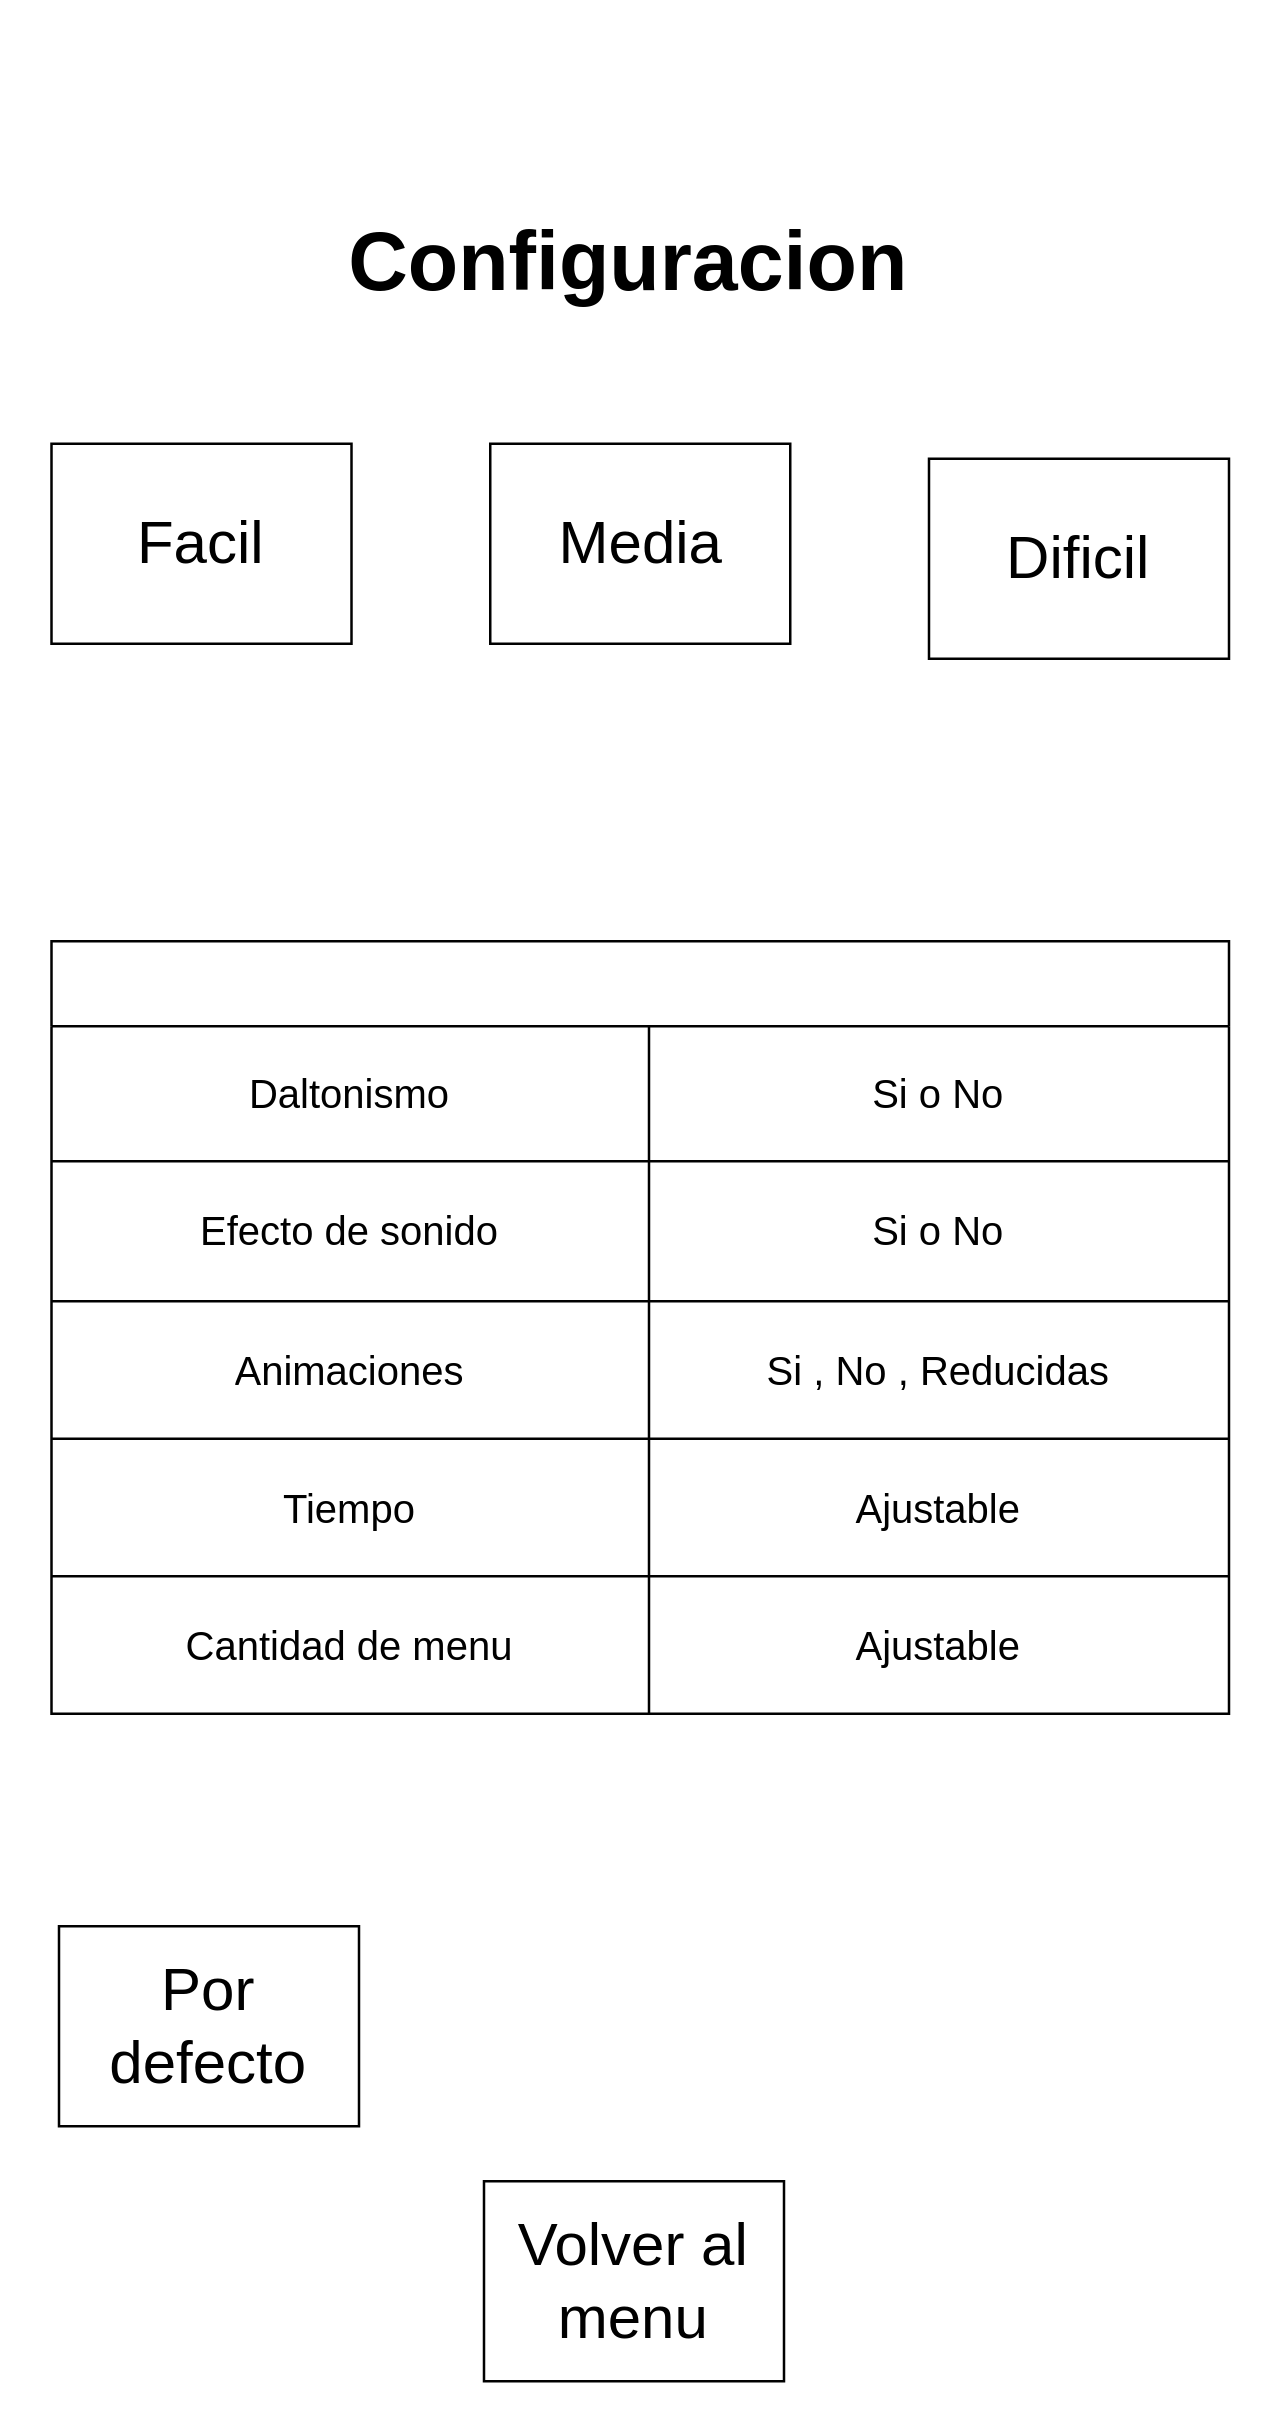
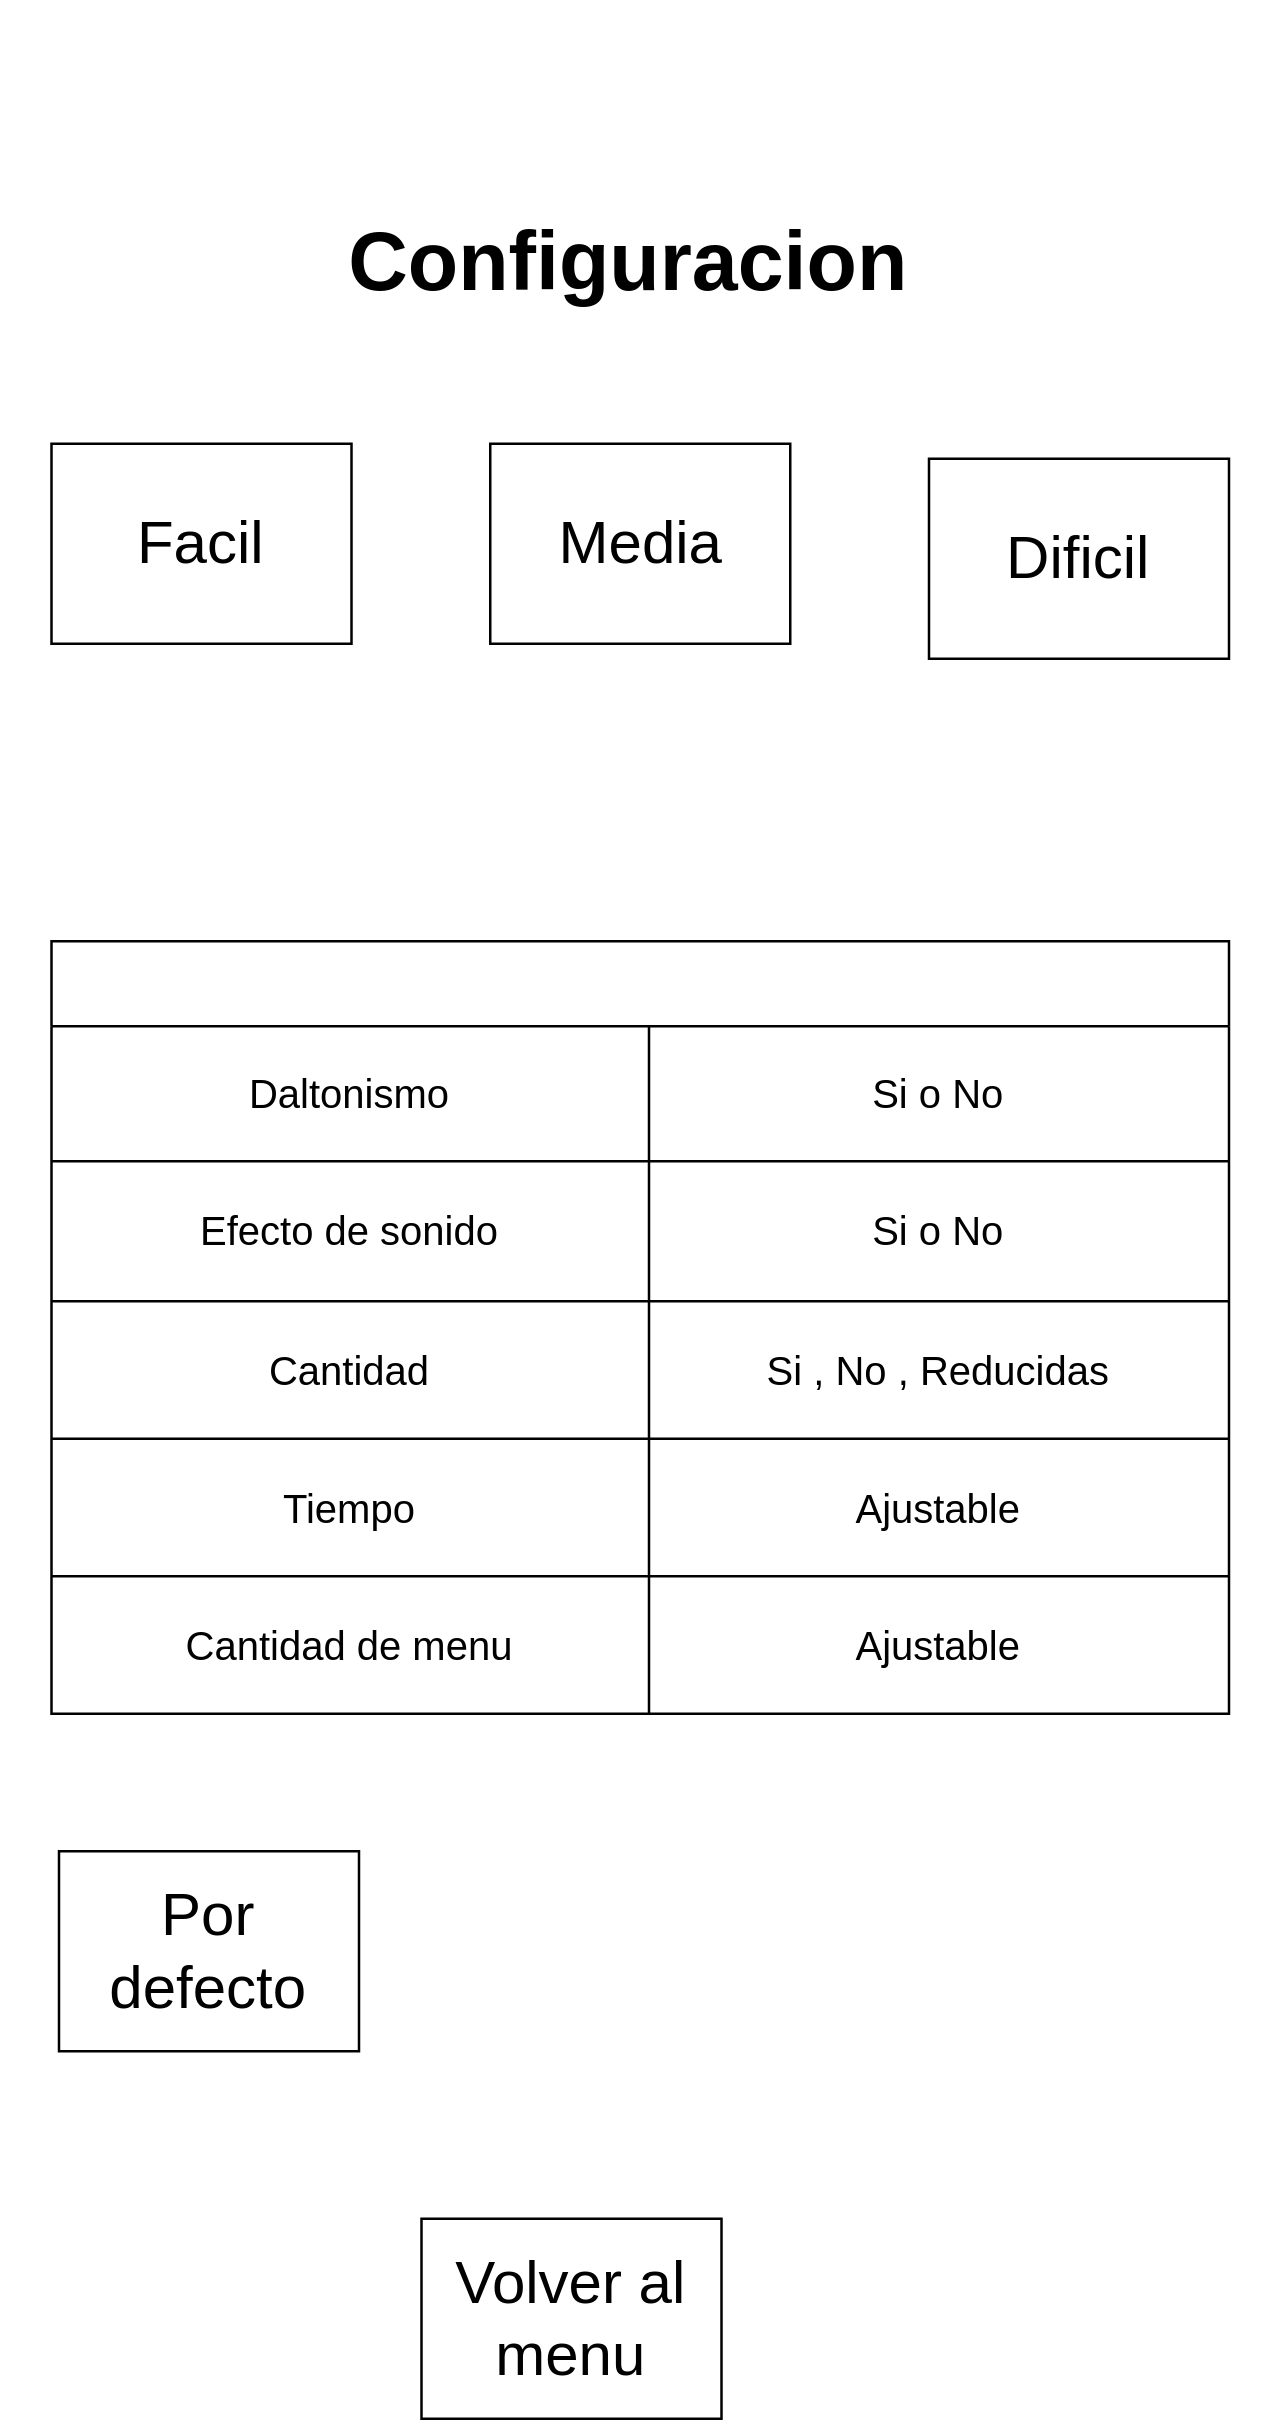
  <mxCell id="0" />
  <mxCell id="1" parent="0" />
  <mxCell id="2" value="" style="shape=table;startSize=34;container=1;collapsible=0;childLayout=tableLayout;strokeColor=default;fontSize=16;" vertex="1" parent="1"><mxGeometry x="20" y="376" width="471" height="309" as="geometry" /></mxCell>
  <mxCell id="3" style="shape=tableRow;horizontal=0;startSize=0;swimlaneHead=0;swimlaneBody=0;strokeColor=inherit;top=0;left=0;bottom=0;right=0;collapsible=0;dropTarget=0;fillColor=none;points=[[0,0.5],[1,0.5]];portConstraint=eastwest;fontSize=16;" vertex="1" parent="2"><mxGeometry y="34" width="471" height="54" as="geometry" /></mxCell>
  <mxCell id="4" value="Daltonismo" style="shape=partialRectangle;html=1;whiteSpace=wrap;connectable=0;strokeColor=inherit;overflow=hidden;fillColor=none;top=0;left=0;bottom=0;right=0;pointerEvents=1;fontSize=16;" vertex="1" parent="3"><mxGeometry width="239" height="54" as="geometry"><mxRectangle width="239" height="54" as="alternateBounds" /></mxGeometry></mxCell>
  <mxCell id="5" value="Si o No" style="shape=partialRectangle;html=1;whiteSpace=wrap;connectable=0;strokeColor=inherit;overflow=hidden;fillColor=none;top=0;left=0;bottom=0;right=0;pointerEvents=1;fontSize=16;" vertex="1" parent="3"><mxGeometry x="239" width="232" height="54" as="geometry"><mxRectangle width="232" height="54" as="alternateBounds" /></mxGeometry></mxCell>
  <mxCell id="6" style="shape=tableRow;horizontal=0;startSize=0;swimlaneHead=0;swimlaneBody=0;strokeColor=inherit;top=0;left=0;bottom=0;right=0;collapsible=0;dropTarget=0;fillColor=none;points=[[0,0.5],[1,0.5]];portConstraint=eastwest;fontSize=16;" vertex="1" parent="2"><mxGeometry y="88" width="471" height="56" as="geometry" /></mxCell>
  <mxCell id="7" value="Efecto de sonido" style="shape=partialRectangle;html=1;whiteSpace=wrap;connectable=0;strokeColor=inherit;overflow=hidden;fillColor=none;top=0;left=0;bottom=0;right=0;pointerEvents=1;fontSize=16;" vertex="1" parent="6"><mxGeometry width="239" height="56" as="geometry"><mxRectangle width="239" height="56" as="alternateBounds" /></mxGeometry></mxCell>
  <mxCell id="8" value="Si o No" style="shape=partialRectangle;html=1;whiteSpace=wrap;connectable=0;strokeColor=inherit;overflow=hidden;fillColor=none;top=0;left=0;bottom=0;right=0;pointerEvents=1;fontSize=16;" vertex="1" parent="6"><mxGeometry x="239" width="232" height="56" as="geometry"><mxRectangle width="232" height="56" as="alternateBounds" /></mxGeometry></mxCell>
  <mxCell id="9" style="shape=tableRow;horizontal=0;startSize=0;swimlaneHead=0;swimlaneBody=0;strokeColor=inherit;top=0;left=0;bottom=0;right=0;collapsible=0;dropTarget=0;fillColor=none;points=[[0,0.5],[1,0.5]];portConstraint=eastwest;fontSize=16;" vertex="1" parent="2"><mxGeometry y="144" width="471" height="55" as="geometry" /></mxCell>
- <mxCell id="10" value="Animaciones" style="shape=partialRectangle;html=1;whiteSpace=wrap;connectable=0;strokeColor=inherit;overflow=hidden;fillColor=none;top=0;left=0;bottom=0;right=0;pointerEvents=1;fontSize=16;" vertex="1" parent="9"><mxGeometry width="239" height="55" as="geometry"><mxRectangle width="239" height="55" as="alternateBounds" /></mxGeometry></mxCell>
+ <mxCell id="10" value="Cantidad" style="shape=partialRectangle;html=1;whiteSpace=wrap;connectable=0;strokeColor=inherit;overflow=hidden;fillColor=none;top=0;left=0;bottom=0;right=0;pointerEvents=1;fontSize=16;" vertex="1" parent="9"><mxGeometry width="239" height="55" as="geometry"><mxRectangle width="239" height="55" as="alternateBounds" /></mxGeometry></mxCell>
  <mxCell id="11" value="Si , No , Reducidas" style="shape=partialRectangle;html=1;whiteSpace=wrap;connectable=0;strokeColor=inherit;overflow=hidden;fillColor=none;top=0;left=0;bottom=0;right=0;pointerEvents=1;fontSize=16;" vertex="1" parent="9"><mxGeometry x="239" width="232" height="55" as="geometry"><mxRectangle width="232" height="55" as="alternateBounds" /></mxGeometry></mxCell>
  <mxCell id="12" style="shape=tableRow;horizontal=0;startSize=0;swimlaneHead=0;swimlaneBody=0;strokeColor=inherit;top=0;left=0;bottom=0;right=0;collapsible=0;dropTarget=0;fillColor=none;points=[[0,0.5],[1,0.5]];portConstraint=eastwest;fontSize=16;" vertex="1" parent="2"><mxGeometry y="199" width="471" height="55" as="geometry" /></mxCell>
  <mxCell id="13" value="Tiempo" style="shape=partialRectangle;html=1;whiteSpace=wrap;connectable=0;strokeColor=inherit;overflow=hidden;fillColor=none;top=0;left=0;bottom=0;right=0;pointerEvents=1;fontSize=16;" vertex="1" parent="12"><mxGeometry width="239" height="55" as="geometry"><mxRectangle width="239" height="55" as="alternateBounds" /></mxGeometry></mxCell>
  <mxCell id="14" value="Ajustable" style="shape=partialRectangle;html=1;whiteSpace=wrap;connectable=0;strokeColor=inherit;overflow=hidden;fillColor=none;top=0;left=0;bottom=0;right=0;pointerEvents=1;fontSize=16;" vertex="1" parent="12"><mxGeometry x="239" width="232" height="55" as="geometry"><mxRectangle width="232" height="55" as="alternateBounds" /></mxGeometry></mxCell>
  <mxCell id="15" style="shape=tableRow;horizontal=0;startSize=0;swimlaneHead=0;swimlaneBody=0;strokeColor=inherit;top=0;left=0;bottom=0;right=0;collapsible=0;dropTarget=0;fillColor=none;points=[[0,0.5],[1,0.5]];portConstraint=eastwest;fontSize=16;" vertex="1" parent="2"><mxGeometry y="254" width="471" height="55" as="geometry" /></mxCell>
  <mxCell id="16" value="Cantidad de menu" style="shape=partialRectangle;html=1;whiteSpace=wrap;connectable=0;strokeColor=inherit;overflow=hidden;fillColor=none;top=0;left=0;bottom=0;right=0;pointerEvents=1;fontSize=16;" vertex="1" parent="15"><mxGeometry width="239" height="55" as="geometry"><mxRectangle width="239" height="55" as="alternateBounds" /></mxGeometry></mxCell>
  <mxCell id="17" value="Ajustable" style="shape=partialRectangle;html=1;whiteSpace=wrap;connectable=0;strokeColor=inherit;overflow=hidden;fillColor=none;top=0;left=0;bottom=0;right=0;pointerEvents=1;fontSize=16;" vertex="1" parent="15"><mxGeometry x="239" width="232" height="55" as="geometry"><mxRectangle width="232" height="55" as="alternateBounds" /></mxGeometry></mxCell>
  <mxCell id="18" value="&lt;div style=&quot;&quot;&gt;&lt;span class=&quot;notion-enable-hover&quot; data-token-index=&quot;0&quot; style=&quot;font-weight: 600; font-size: 33px;&quot;&gt;Configuracion&lt;/span&gt;&lt;/div&gt;" style="text;html=1;align=center;verticalAlign=middle;whiteSpace=wrap;rounded=0;" parent="1" vertex="1"><mxGeometry x="55" y="20" width="392" height="167" as="geometry" /></mxCell>
- <mxCell id="19" value="&lt;font style=&quot;font-size: 24px;&quot;&gt;Volver al menu&lt;/font&gt;" style="rounded=0;whiteSpace=wrap;html=1;" parent="1" vertex="1"><mxGeometry x="193" y="872" width="120" height="80" as="geometry" /></mxCell>
- <mxCell id="20" value="&lt;font style=&quot;font-size: 24px;&quot;&gt;Por defecto&lt;/font&gt;" style="rounded=0;whiteSpace=wrap;html=1;" vertex="1" parent="1"><mxGeometry x="23" y="770" width="120" height="80" as="geometry" /></mxCell>
+ <mxCell id="19" value="&lt;font style=&quot;font-size: 24px;&quot;&gt;Volver al menu&lt;/font&gt;" style="rounded=0;whiteSpace=wrap;html=1;" parent="1" vertex="1"><mxGeometry x="168" y="887" width="120" height="80" as="geometry" /></mxCell>
+ <mxCell id="20" value="&lt;font style=&quot;font-size: 24px;&quot;&gt;Por defecto&lt;/font&gt;" style="rounded=0;whiteSpace=wrap;html=1;" vertex="1" parent="1"><mxGeometry x="23" y="740" width="120" height="80" as="geometry" /></mxCell>
  <mxCell id="21" value="&lt;font style=&quot;font-size: 24px;&quot;&gt;Facil&lt;/font&gt;" style="rounded=0;whiteSpace=wrap;html=1;" vertex="1" parent="1"><mxGeometry x="20" y="177" width="120" height="80" as="geometry" /></mxCell>
  <mxCell id="22" value="&lt;font style=&quot;font-size: 24px;&quot;&gt;Media&lt;/font&gt;" style="rounded=0;whiteSpace=wrap;html=1;" vertex="1" parent="1"><mxGeometry x="195.5" y="177" width="120" height="80" as="geometry" /></mxCell>
  <mxCell id="23" value="&lt;font style=&quot;font-size: 24px;&quot;&gt;Dificil&lt;/font&gt;" style="rounded=0;whiteSpace=wrap;html=1;" vertex="1" parent="1"><mxGeometry x="371" y="183" width="120" height="80" as="geometry" /></mxCell>
